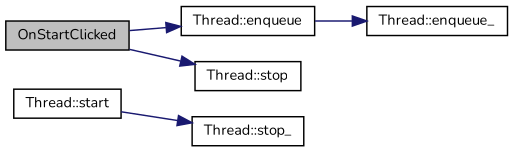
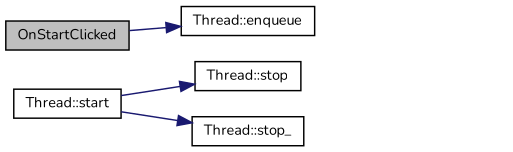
  digraph {
    fontname=Nunito
    rankdir=LR
    node [color=black fillcolor=white fontname=Nunito fontsize=10 shape=record style=filled]
    edge [color=midnightblue fontname=Nunito fontsize=10 labelfontname=Helvetica labelfontsize=10 style=solid]
    n1 [fillcolor=grey75 fontcolor=black height=0.2 label=OnStartClicked width=0.4]
    n2 [height=0.2 label="Thread::enqueue" width=0.4]
    n3 [height=0.2 label="Thread::stop" width=0.4]
-   n4 [height=0.2 label="Thread::enqueue_" width=0.4]
    n5 [height=0.2 label="Thread::start" width=0.4]
    n6 [height=0.2 label="Thread::stop_" width=0.4]
    n1 -> n2
-   n1 -> n3
-   n2 -> n4
+   n5 -> n3
    n5 -> n6
  }
